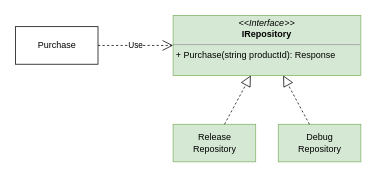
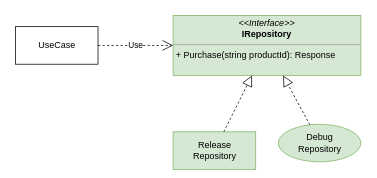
  <mxCell id="0" />
  <mxCell id="1" parent="0" />
  <mxCell id="2" value="&lt;p style=&quot;margin: 0px ; margin-top: 4px ; text-align: center&quot;&gt;&lt;i&gt;&amp;lt;&amp;lt;Interface&amp;gt;&amp;gt;&lt;/i&gt;&lt;br&gt;&lt;b&gt;IRepository&lt;/b&gt;&lt;/p&gt;&lt;hr size=&quot;1&quot;&gt;&lt;p style=&quot;margin: 0px ; margin-left: 4px&quot;&gt;&lt;/p&gt;&lt;p style=&quot;margin: 0px ; margin-left: 4px&quot;&gt;+ Purchase(string productId): Response&lt;br&gt;&lt;br&gt;&lt;/p&gt;" style="verticalAlign=top;align=left;overflow=fill;fontSize=12;fontFamily=Helvetica;html=1;fillColor=#d5e8d4;strokeColor=#82b366;" vertex="1" parent="1"><mxGeometry x="230" y="20" width="250" height="80" as="geometry" /></mxCell>
- <mxCell id="3" value="Release&lt;br&gt;Repository" style="html=1;fillColor=#d5e8d4;strokeColor=#82b366;" vertex="1" parent="1"><mxGeometry x="230" y="165" width="110" height="50" as="geometry" /></mxCell>
- <mxCell id="4" value="Debug&lt;br&gt;Repository" style="html=1;fillColor=#d5e8d4;strokeColor=#82b366;" vertex="1" parent="1"><mxGeometry x="370" y="165" width="110" height="50" as="geometry" /></mxCell>
- <mxCell id="5" value="Purchase" style="html=1;" vertex="1" parent="1"><mxGeometry x="20" y="35" width="110" height="50" as="geometry" /></mxCell>
+ <mxCell id="3" value="Release&lt;br&gt;Repository" style="html=1;fillColor=#d5e8d4;strokeColor=#82b366;" vertex="1" parent="1"><mxGeometry x="230" y="175" width="110" height="50" as="geometry" /></mxCell>
+ <mxCell id="4" value="Debug&lt;br&gt;Repository" style="ellipse;html=1;fillColor=#d5e8d4;strokeColor=#82b366;" vertex="1" parent="1"><mxGeometry x="370" y="165" width="110" height="50" as="geometry" /></mxCell>
+ <mxCell id="5" value="UseCase" style="html=1;" vertex="1" parent="1"><mxGeometry x="20" y="35" width="110" height="50" as="geometry" /></mxCell>
  <mxCell id="6" value="" style="endArrow=block;dashed=1;endFill=0;endSize=12;html=1;" edge="1" parent="1" source="4" target="2"><mxGeometry width="160" relative="1" as="geometry"><mxPoint x="70" y="475" as="sourcePoint" /><mxPoint x="230" y="475" as="targetPoint" /></mxGeometry></mxCell>
  <mxCell id="7" value="" style="endArrow=block;dashed=1;endFill=0;endSize=12;html=1;" edge="1" parent="1" source="3" target="2"><mxGeometry width="160" relative="1" as="geometry"><mxPoint x="80" y="485" as="sourcePoint" /><mxPoint x="240" y="485" as="targetPoint" /></mxGeometry></mxCell>
  <mxCell id="8" value="Use" style="endArrow=open;endSize=12;dashed=1;html=1;" edge="1" parent="1" source="5" target="2"><mxGeometry width="160" relative="1" as="geometry"><mxPoint x="240" y="25" as="sourcePoint" /><mxPoint x="400" y="25" as="targetPoint" /></mxGeometry></mxCell>
